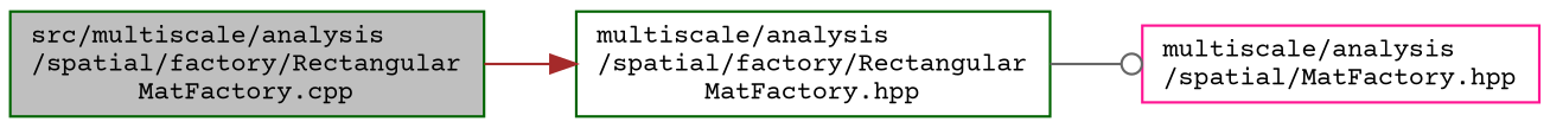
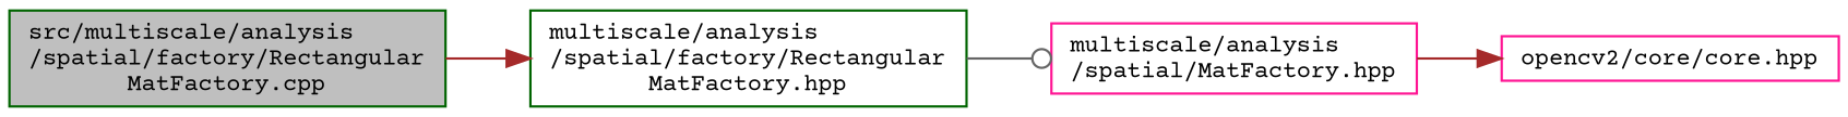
  digraph {
    fontname="Courier Prime"
    rankdir=LR
    node [color=darkgreen fillcolor=white fontname="Courier Prime" fontsize=10 shape=record style=filled]
    edge [arrowhead=normal color=brown fontname="Courier Prime" fontsize=10 labelfontname=Helvetica labelfontsize=10 style=solid]
    n1 [fillcolor=grey75 fontcolor=black height=0.2 label="src/multiscale/analysis\l/spatial/factory/Rectangular\lMatFactory.cpp" width=0.4]
    n2 [height=0.2 label="multiscale/analysis\l/spatial/factory/Rectangular\lMatFactory.hpp" width=0.4]
    n3 [color=deeppink height=0.2 label="multiscale/analysis\l/spatial/MatFactory.hpp" width=0.4]
+   n4 [color=deeppink height=0.2 label="opencv2/core/core.hpp" width=0.4]
    n1 -> n2
    n2 -> n3 [arrowhead=odot color=gray40]
+   n3 -> n4
  }
